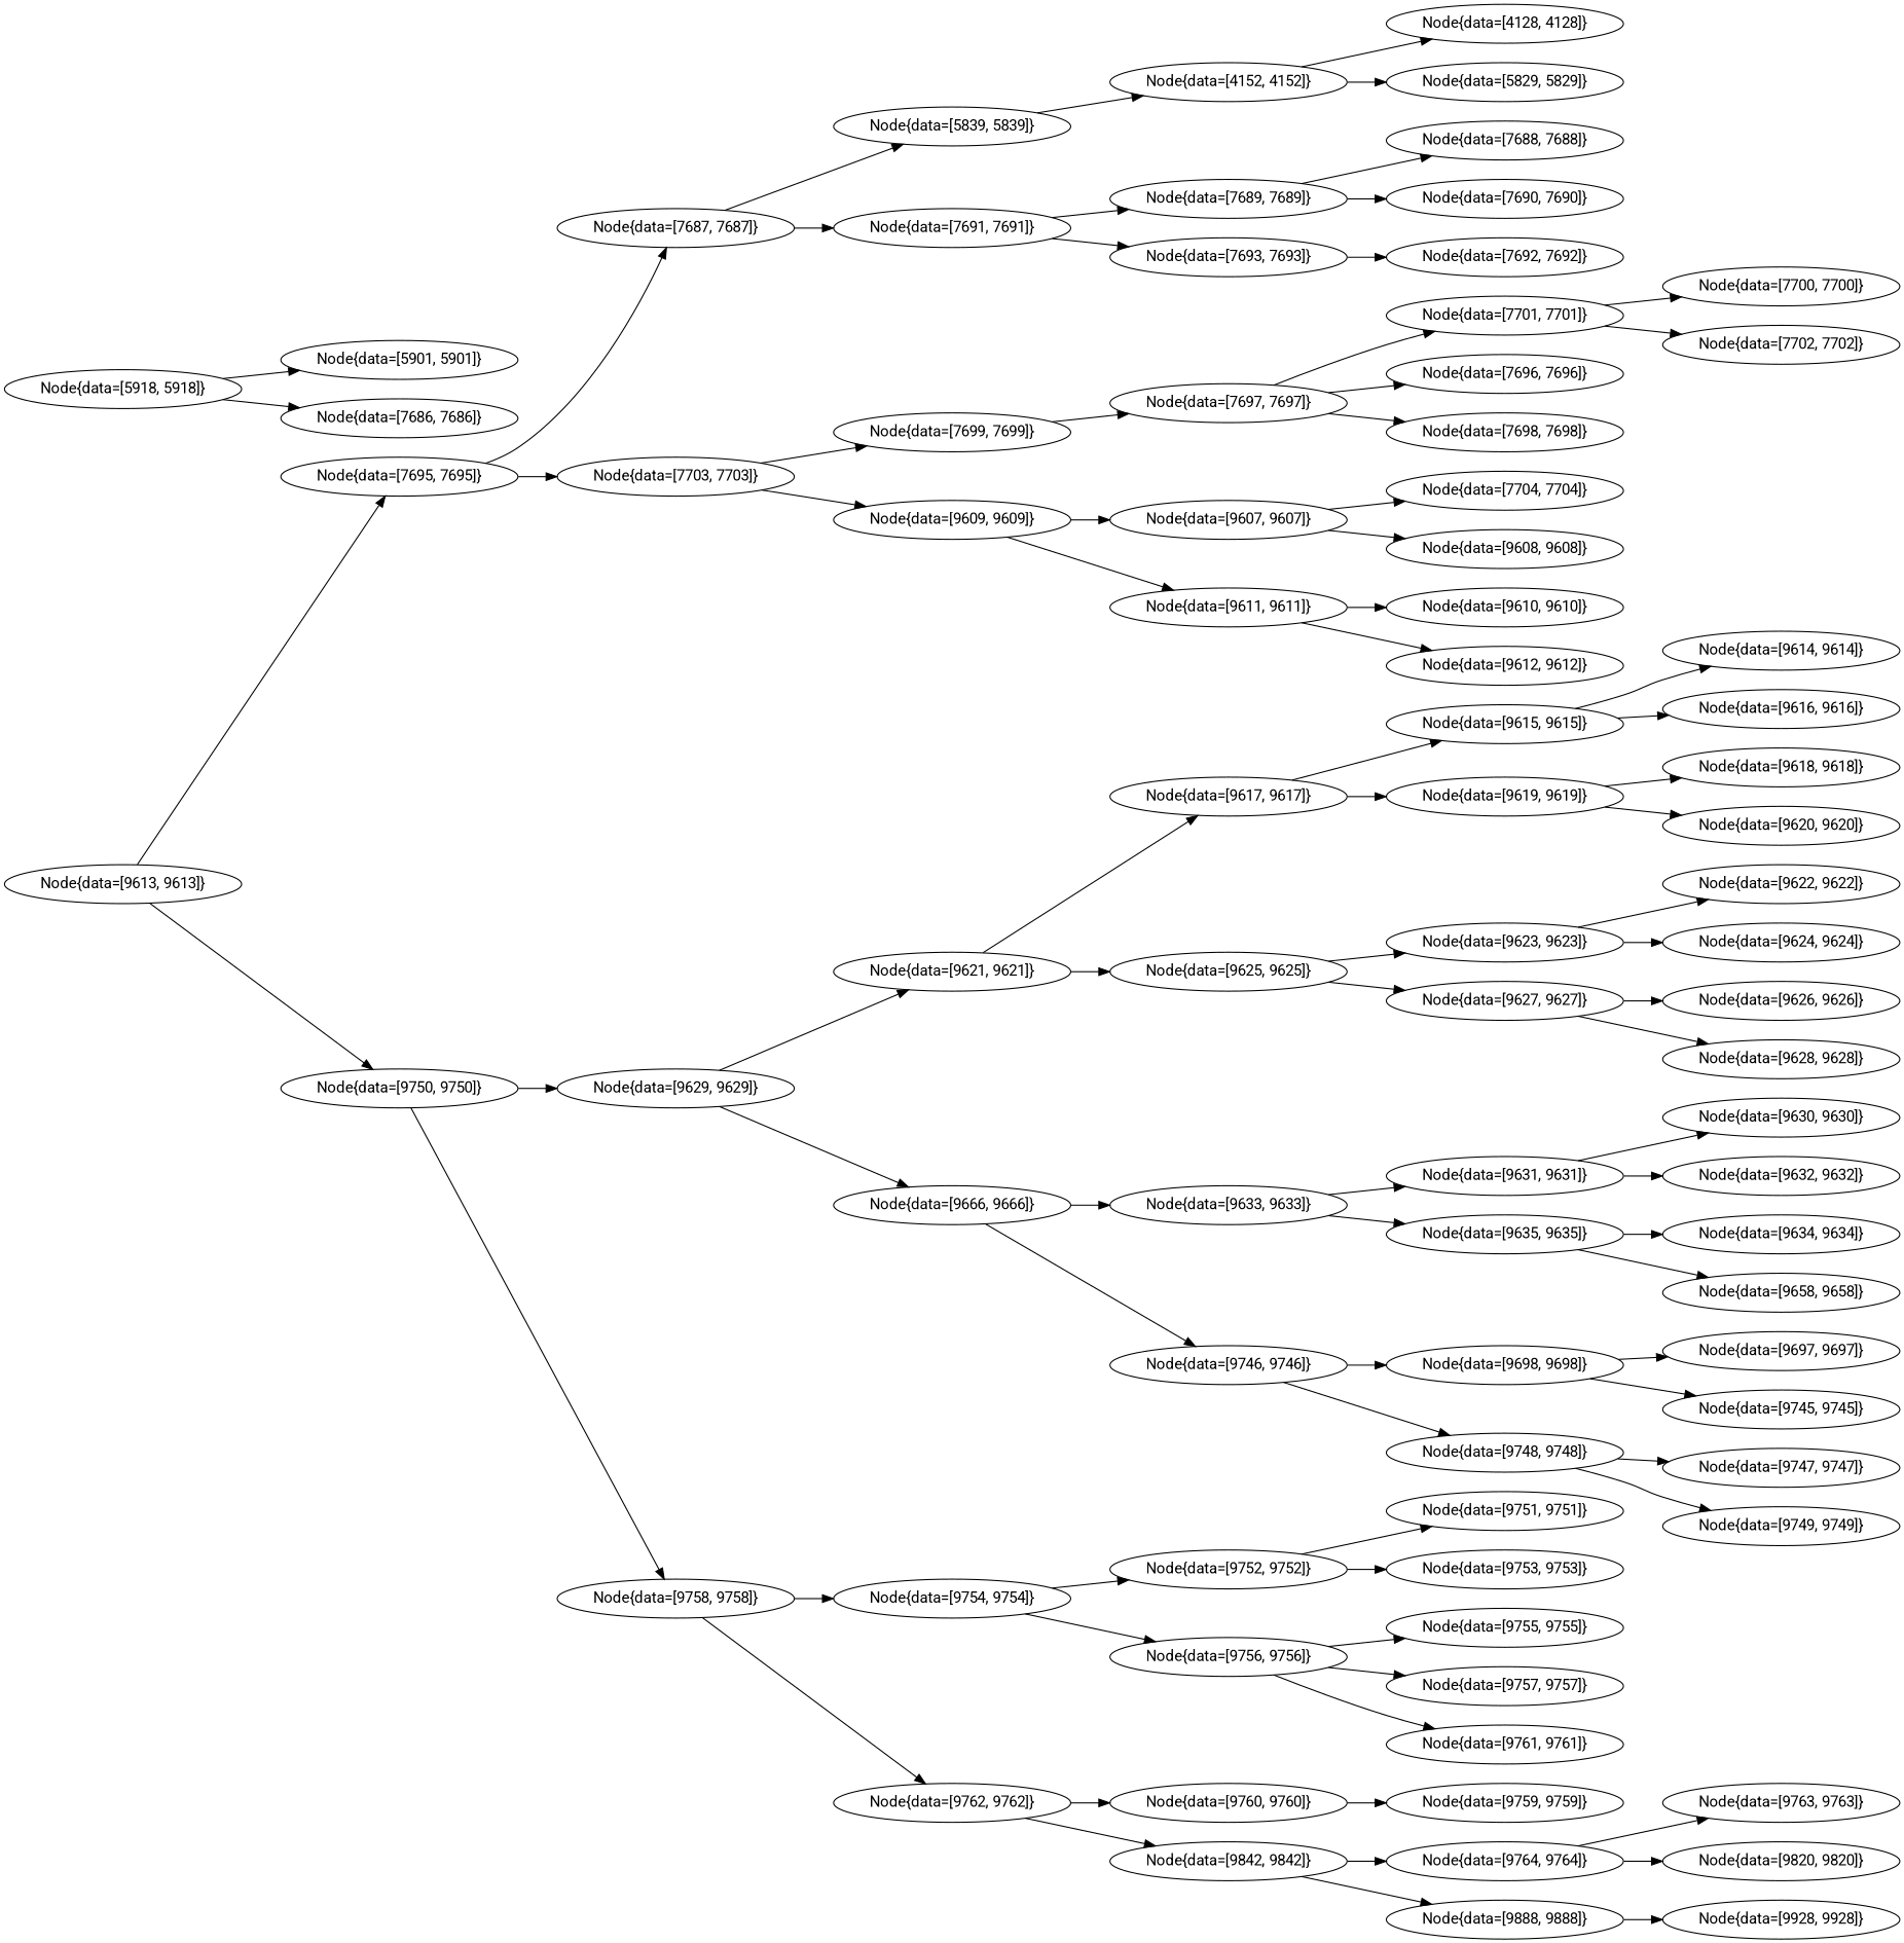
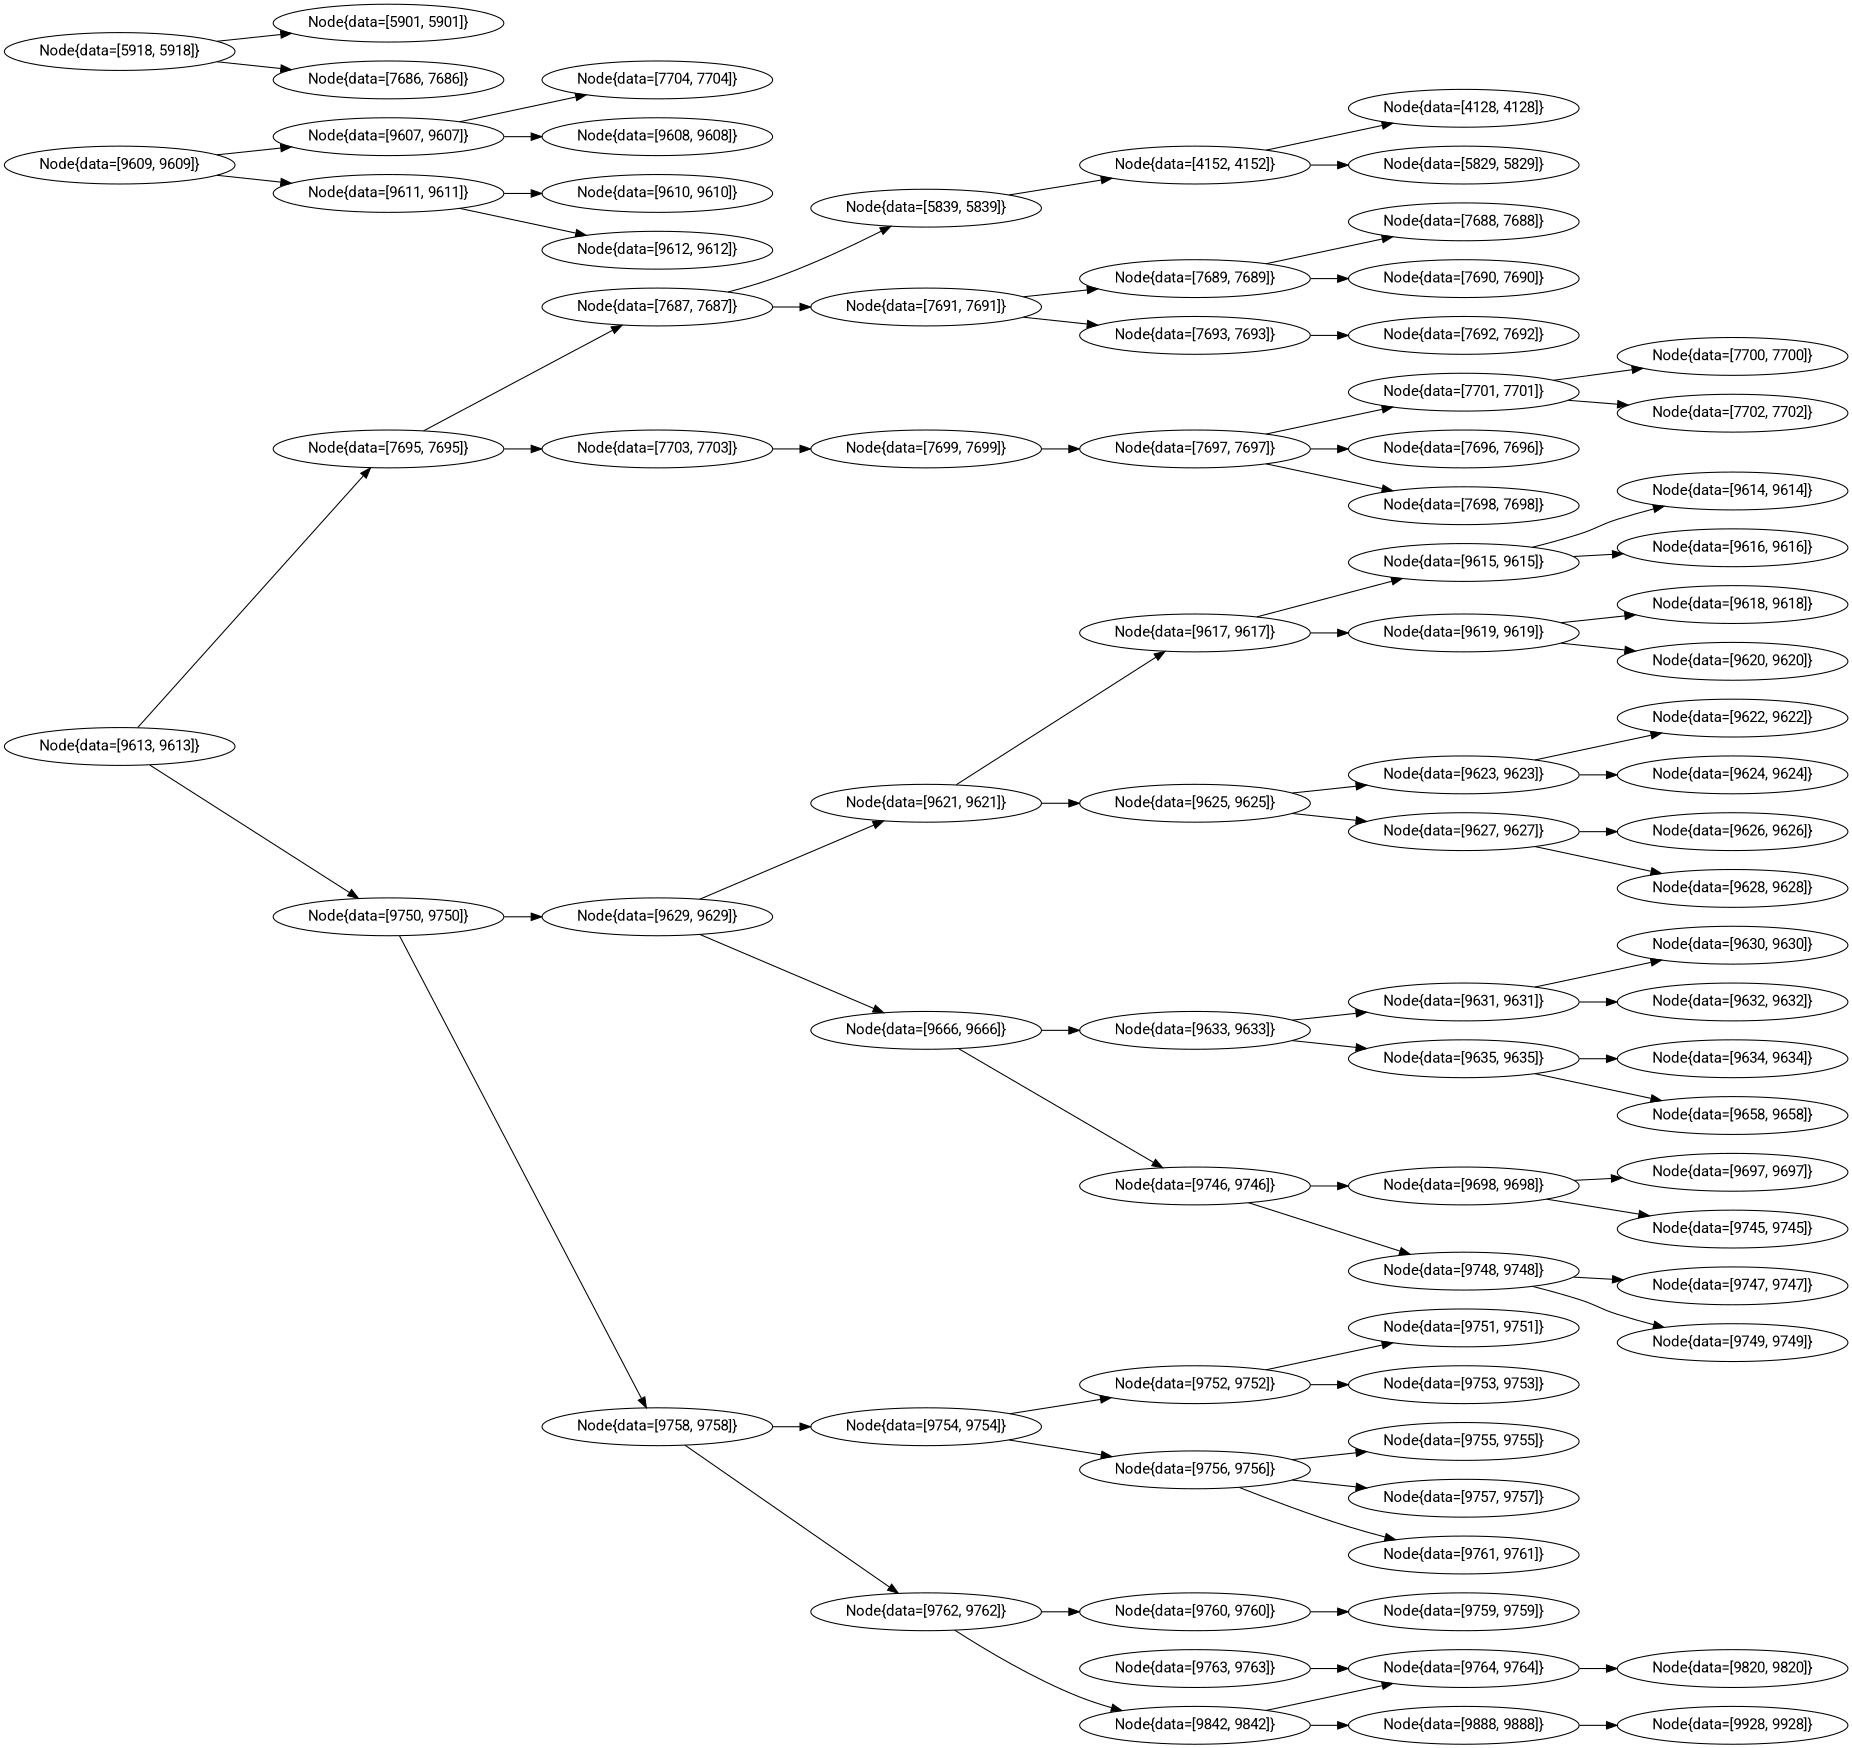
  digraph {
    fontname=Roboto
    rankdir=LR
    node [fontname=Roboto]
    edge [fontname=Roboto]
    n1 [label="Node{data=[9613, 9613]}"]
    n2 [label="Node{data=[7695, 7695]}"]
    n3 [label="Node{data=[9750, 9750]}"]
    n4 [label="Node{data=[7687, 7687]}"]
    n5 [label="Node{data=[7703, 7703]}"]
    n6 [label="Node{data=[9629, 9629]}"]
    n7 [label="Node{data=[9758, 9758]}"]
    n8 [label="Node{data=[5839, 5839]}"]
    n9 [label="Node{data=[7691, 7691]}"]
    n10 [label="Node{data=[7699, 7699]}"]
    n11 [label="Node{data=[9609, 9609]}"]
    n12 [label="Node{data=[4152, 4152]}"]
    n13 [label="Node{data=[7689, 7689]}"]
    n14 [label="Node{data=[7693, 7693]}"]
    n15 [label="Node{data=[4128, 4128]}"]
    n16 [label="Node{data=[5829, 5829]}"]
    n17 [label="Node{data=[5918, 5918]}"]
    n18 [label="Node{data=[5901, 5901]}"]
    n19 [label="Node{data=[7686, 7686]}"]
    n20 [label="Node{data=[7688, 7688]}"]
    n21 [label="Node{data=[7690, 7690]}"]
    n22 [label="Node{data=[7692, 7692]}"]
    n23 [label="Node{data=[7697, 7697]}"]
    n24 [label="Node{data=[9607, 9607]}"]
    n25 [label="Node{data=[9611, 9611]}"]
    n26 [label="Node{data=[7701, 7701]}"]
    n27 [label="Node{data=[7696, 7696]}"]
    n28 [label="Node{data=[7698, 7698]}"]
    n29 [label="Node{data=[7700, 7700]}"]
    n30 [label="Node{data=[7702, 7702]}"]
    n31 [label="Node{data=[7704, 7704]}"]
    n32 [label="Node{data=[9608, 9608]}"]
    n33 [label="Node{data=[9610, 9610]}"]
    n34 [label="Node{data=[9612, 9612]}"]
    n35 [label="Node{data=[9621, 9621]}"]
    n36 [label="Node{data=[9666, 9666]}"]
    n37 [label="Node{data=[9754, 9754]}"]
    n38 [label="Node{data=[9762, 9762]}"]
    n39 [label="Node{data=[9617, 9617]}"]
    n40 [label="Node{data=[9625, 9625]}"]
    n41 [label="Node{data=[9633, 9633]}"]
    n42 [label="Node{data=[9746, 9746]}"]
    n43 [label="Node{data=[9615, 9615]}"]
    n44 [label="Node{data=[9619, 9619]}"]
    n45 [label="Node{data=[9623, 9623]}"]
    n46 [label="Node{data=[9627, 9627]}"]
    n47 [label="Node{data=[9614, 9614]}"]
    n48 [label="Node{data=[9616, 9616]}"]
    n49 [label="Node{data=[9618, 9618]}"]
    n50 [label="Node{data=[9620, 9620]}"]
    n51 [label="Node{data=[9622, 9622]}"]
    n52 [label="Node{data=[9624, 9624]}"]
    n53 [label="Node{data=[9626, 9626]}"]
    n54 [label="Node{data=[9628, 9628]}"]
    n55 [label="Node{data=[9631, 9631]}"]
    n56 [label="Node{data=[9635, 9635]}"]
    n57 [label="Node{data=[9698, 9698]}"]
    n58 [label="Node{data=[9748, 9748]}"]
    n59 [label="Node{data=[9630, 9630]}"]
    n60 [label="Node{data=[9632, 9632]}"]
    n61 [label="Node{data=[9634, 9634]}"]
    n62 [label="Node{data=[9658, 9658]}"]
    n63 [label="Node{data=[9697, 9697]}"]
    n64 [label="Node{data=[9745, 9745]}"]
    n65 [label="Node{data=[9747, 9747]}"]
    n66 [label="Node{data=[9749, 9749]}"]
    n67 [label="Node{data=[9752, 9752]}"]
    n68 [label="Node{data=[9756, 9756]}"]
    n69 [label="Node{data=[9760, 9760]}"]
    n70 [label="Node{data=[9842, 9842]}"]
    n71 [label="Node{data=[9751, 9751]}"]
    n72 [label="Node{data=[9753, 9753]}"]
    n73 [label="Node{data=[9755, 9755]}"]
    n74 [label="Node{data=[9757, 9757]}"]
    n75 [label="Node{data=[9761, 9761]}"]
    n76 [label="Node{data=[9759, 9759]}"]
    n77 [label="Node{data=[9764, 9764]}"]
    n78 [label="Node{data=[9888, 9888]}"]
    n79 [label="Node{data=[9763, 9763]}"]
    n80 [label="Node{data=[9820, 9820]}"]
    n81 [label="Node{data=[9928, 9928]}"]
    n1 -> n2
    n1 -> n3
    n2 -> n4
    n2 -> n5
    n3 -> n6
    n3 -> n7
    n4 -> n8
    n4 -> n9
    n5 -> n10
-   n5 -> n11
    n6 -> n35
    n6 -> n36
    n7 -> n37
    n7 -> n38
    n8 -> n12
    n9 -> n13
    n9 -> n14
    n10 -> n23
    n11 -> n24
    n11 -> n25
    n12 -> n15
    n12 -> n16
    n13 -> n20
    n13 -> n21
    n14 -> n22
    n17 -> n18
    n17 -> n19
    n23 -> n26
    n23 -> n27
    n23 -> n28
    n24 -> n31
    n24 -> n32
    n25 -> n33
    n25 -> n34
    n26 -> n29
    n26 -> n30
    n35 -> n39
    n35 -> n40
    n36 -> n41
    n36 -> n42
    n37 -> n67
    n37 -> n68
    n38 -> n69
    n38 -> n70
    n39 -> n43
    n39 -> n44
    n40 -> n45
    n40 -> n46
    n41 -> n55
    n41 -> n56
    n42 -> n57
    n42 -> n58
    n43 -> n47
    n43 -> n48
    n44 -> n49
    n44 -> n50
    n45 -> n51
    n45 -> n52
    n46 -> n53
    n46 -> n54
    n55 -> n59
    n55 -> n60
    n56 -> n61
    n56 -> n62
    n57 -> n63
    n57 -> n64
    n58 -> n65
    n58 -> n66
    n67 -> n71
    n67 -> n72
    n68 -> n73
    n68 -> n74
    n68 -> n75
    n69 -> n76
    n70 -> n77
    n70 -> n78
-   n77 -> n79
+   n79 -> n77
    n77 -> n80
    n78 -> n81
  }
